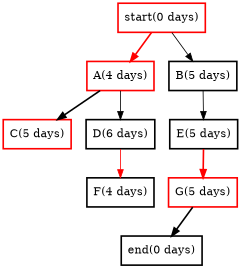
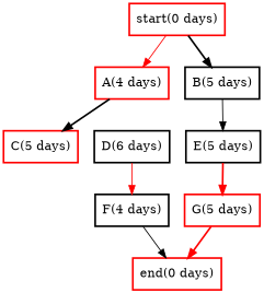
  digraph {
    node [color=red shape=polygon sides=4 style=bold]
    n1 [label="start(0 days)"]
    n2 [label="A(4 days)"]
    n3 [color=black label="B(5 days)"]
    n4 [label="C(5 days)"]
    n5 [color=black label="D(6 days)"]
    n6 [color=black label="E(5 days)"]
    n7 [color=black label="F(4 days)"]
    n8 [label="G(5 days)"]
-   n9 [color=black label="end(0 days)"]
-   n1 -> n2 [color=red style=bold]
-   n1 -> n3
+   n9 [label="end(0 days)"]
+   n1 -> n2 [color=red style=solid]
+   n1 -> n3 [style=bold]
    n2 -> n4 [color=black style=bold]
-   n2 -> n5
    n3 -> n6
    n5 -> n7 [color=red]
    n6 -> n8 [color=red style=bold]
-   n8 -> n9 [color=black style=bold]
+   n7 -> n9
+   n8 -> n9 [color=red style=bold]
  }
